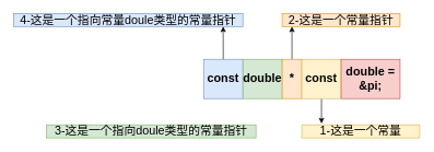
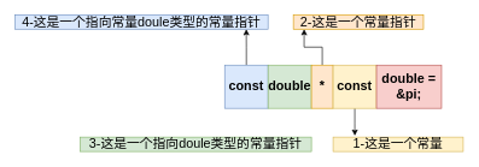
  <mxCell id="0" />
  <mxCell id="1" parent="0" />
  <mxCell id="2" style="edgeStyle=orthogonalEdgeStyle;rounded=0;orthogonalLoop=1;jettySize=auto;html=1;entryX=0.914;entryY=1;entryDx=0;entryDy=0;entryPerimeter=0;fontSize=18;" edge="1" parent="1" source="3" target="13"><mxGeometry relative="1" as="geometry" /></mxCell>
  <mxCell id="3" value="&lt;font style=&quot;font-size: 18px&quot;&gt;&lt;b&gt;const&lt;/b&gt;&lt;/font&gt;" style="whiteSpace=wrap;html=1;aspect=fixed;fillColor=#dae8fc;strokeColor=#6c8ebf;" vertex="1" parent="1"><mxGeometry x="310" y="90" width="60" height="60" as="geometry" /></mxCell>
  <mxCell id="4" value="&lt;font style=&quot;font-size: 18px&quot;&gt;&lt;b&gt;double&lt;/b&gt;&lt;/font&gt;" style="whiteSpace=wrap;html=1;aspect=fixed;fillColor=#d5e8d4;strokeColor=#82b366;" vertex="1" parent="1"><mxGeometry x="370" y="90" width="60" height="60" as="geometry" /></mxCell>
  <mxCell id="5" style="edgeStyle=orthogonalEdgeStyle;rounded=0;orthogonalLoop=1;jettySize=auto;html=1;entryX=0.083;entryY=1;entryDx=0;entryDy=0;entryPerimeter=0;fontSize=18;" edge="1" parent="1" source="6" target="11"><mxGeometry relative="1" as="geometry" /></mxCell>
  <mxCell id="6" value="*" style="rounded=0;whiteSpace=wrap;html=1;fontStyle=1;fontSize=18;fillColor=#ffe6cc;strokeColor=#d79b00;" vertex="1" parent="1"><mxGeometry x="430" y="90" width="30" height="60" as="geometry" /></mxCell>
  <mxCell id="7" style="edgeStyle=orthogonalEdgeStyle;rounded=0;orthogonalLoop=1;jettySize=auto;html=1;entryX=0.167;entryY=-0.1;entryDx=0;entryDy=0;entryPerimeter=0;fontSize=18;" edge="1" parent="1" source="8" target="10"><mxGeometry relative="1" as="geometry" /></mxCell>
  <mxCell id="8" value="&lt;font style=&quot;font-size: 18px&quot;&gt;&lt;b&gt;const&lt;/b&gt;&lt;/font&gt;" style="whiteSpace=wrap;html=1;aspect=fixed;fillColor=#fff2cc;strokeColor=#d6b656;" vertex="1" parent="1"><mxGeometry x="460" y="90" width="60" height="60" as="geometry" /></mxCell>
  <mxCell id="9" value="double = &amp;amp;pi;" style="rounded=0;whiteSpace=wrap;html=1;fontStyle=1;fontSize=18;fillColor=#f8cecc;strokeColor=#b85450;" vertex="1" parent="1"><mxGeometry x="520" y="90" width="90" height="60" as="geometry" /></mxCell>
  <mxCell id="10" value="1-这是一个常量" style="text;html=1;strokeColor=#d6b656;fillColor=#fff2cc;align=center;verticalAlign=middle;whiteSpace=wrap;rounded=0;fontSize=18;" vertex="1" parent="1"><mxGeometry x="460" y="190" width="180" height="20" as="geometry" /></mxCell>
- <mxCell id="11" value="2-这是一个常量指针" style="text;html=1;strokeColor=#d79b00;fillColor=#ffe6cc;align=center;verticalAlign=middle;whiteSpace=wrap;rounded=0;fontSize=18;" vertex="1" parent="1"><mxGeometry x="430" y="20" width="180" height="20" as="geometry" /></mxCell>
- <mxCell id="12" value="3-这是一个指向doule类型的常量指针" style="text;html=1;strokeColor=#82b366;fillColor=#d5e8d4;align=center;verticalAlign=middle;whiteSpace=wrap;rounded=0;fontSize=18;" vertex="1" parent="1"><mxGeometry x="70" y="190" width="320" height="20" as="geometry" /></mxCell>
+ <mxCell id="11" value="2-这是一个常量指针" style="text;html=1;strokeColor=#d79b00;fillColor=#ffe6cc;align=center;verticalAlign=middle;whiteSpace=wrap;rounded=0;fontSize=18;" vertex="1" parent="1"><mxGeometry x="405" y="20" width="180" height="20" as="geometry" /></mxCell>
+ <mxCell id="12" value="3-这是一个指向doule类型的常量指针" style="text;html=1;strokeColor=#82b366;fillColor=#d5e8d4;align=center;verticalAlign=middle;whiteSpace=wrap;rounded=0;fontSize=18;" vertex="1" parent="1"><mxGeometry x="110" y="190" width="320" height="20" as="geometry" /></mxCell>
  <mxCell id="13" value="4-这是一个指向常量doule类型的常量指针" style="text;html=1;strokeColor=#6c8ebf;fillColor=#dae8fc;align=center;verticalAlign=middle;whiteSpace=wrap;rounded=0;fontSize=18;" vertex="1" parent="1"><mxGeometry x="20" y="20" width="350" height="20" as="geometry" /></mxCell>
